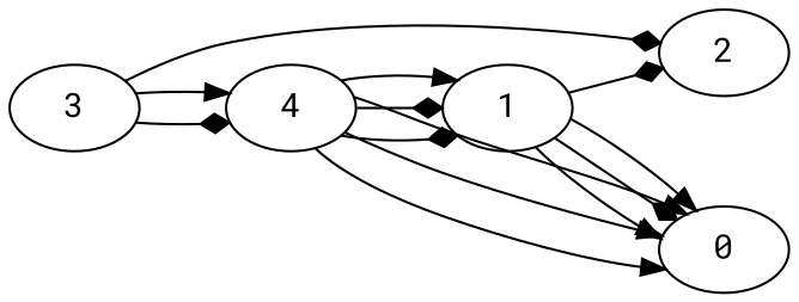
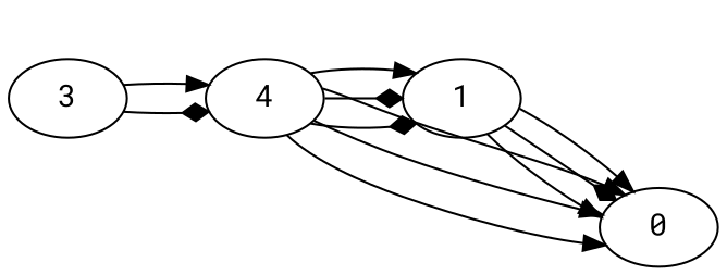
  digraph {
    fontname="Roboto Mono"
    rankdir=LR
    node [fontname="Roboto Mono"]
    edge [arrowhead=normal fontname="Roboto Mono"]
    1
    0
-   2
    3
    4
    1 -> 0
    1 -> 0 [arrowhead=diamond]
    1 -> 0
-   1 -> 2 [arrowhead=diamond]
-   3 -> 2 [arrowhead=diamond]
    3 -> 4 [arrowhead=diamond]
    3 -> 4
    4 -> 1 [arrowhead=diamond]
    4 -> 1 [arrowhead=diamond]
    4 -> 1
    4 -> 0
    4 -> 0
    4 -> 0
  }
